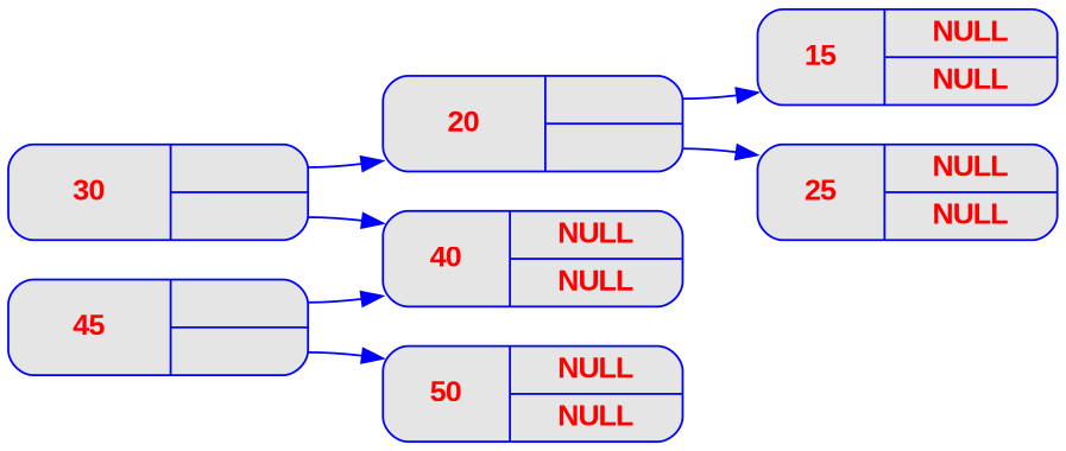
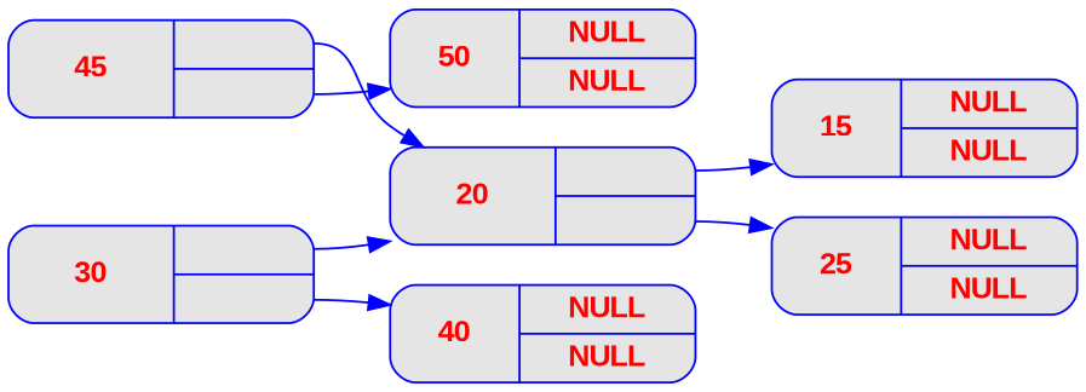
  digraph {
    rankdir=LR
    node [color=blue fillcolor=grey90 fontcolor=red fontname="Arial bold" fontsize=14 shape=record style="rounded, filled"]
    edge [color=blue tailport=g]
    n1 [label="{<c> 30 | { <g> | <d>}}" width=2]
    n2 [label="{<c> 20 | { <g> | <d>}}" width=2]
    n3 [label="{<c> 40 | { <g> NULL | <d> NULL}}" width=2]
    n4 [label="{<c> 15 | { <g> NULL | <d> NULL}}" width=2]
    n5 [label="{<c> 25 | { <g> NULL | <d> NULL}}" width=2]
    n6 [label="{<c> 45 | { <g> | <d>}}" width=2]
    n7 [label="{<c> 50 | { <g> NULL | <d> NULL}}" width=2]
    n1 -> n2
    n1 -> n3 [tailport=d]
    n2 -> n4
    n2 -> n5 [tailport=d]
-   n6 -> n3
+   n6 -> n2
    n6 -> n7 [tailport=d]
  }
